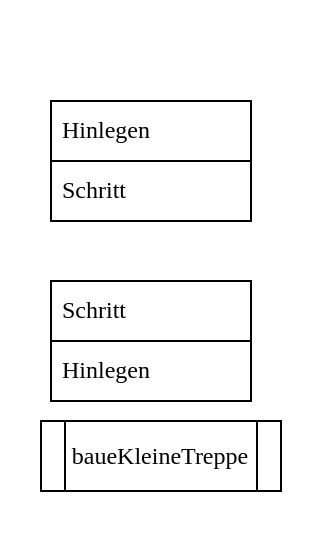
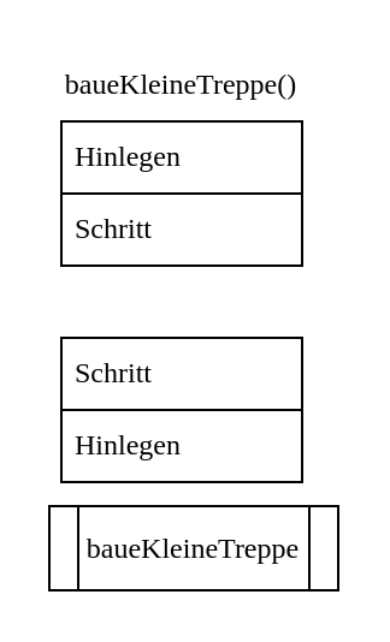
  <mxCell id="0" />
  <mxCell id="1" parent="0" />
  <mxCell id="2" value="" style="group" parent="1" vertex="1" connectable="0"><mxGeometry x="25" y="50" width="100" height="120" as="geometry" /></mxCell>
  <mxCell id="3" value="Hinlegen" style="rounded=0;whiteSpace=wrap;html=1;fontFamily=Alegreya;fontSource=https%3A%2F%2Ffonts.googleapis.com%2Fcss%3Ffamily%3DAlegreya;align=left;spacingLeft=3;spacing=3;spacingBottom=0;spacingRight=0;" parent="2" vertex="1"><mxGeometry width="100" height="30" as="geometry" /></mxCell>
  <mxCell id="4" value="Schritt" style="rounded=0;whiteSpace=wrap;html=1;fontFamily=Alegreya;fontSource=https%3A%2F%2Ffonts.googleapis.com%2Fcss%3Ffamily%3DAlegreya;align=left;spacingLeft=3;spacing=3;spacingBottom=0;spacingRight=0;" parent="2" vertex="1"><mxGeometry y="30" width="100" height="30" as="geometry" /></mxCell>
  <mxCell id="5" value="Schritt" style="rounded=0;whiteSpace=wrap;html=1;fontFamily=Alegreya;fontSource=https%3A%2F%2Ffonts.googleapis.com%2Fcss%3Ffamily%3DAlegreya;align=left;spacingLeft=3;spacing=3;spacingBottom=0;spacingRight=0;" parent="2" vertex="1"><mxGeometry y="90" width="100" height="30" as="geometry" /></mxCell>
  <mxCell id="6" value="baueKleineTreppe" style="shape=process;whiteSpace=wrap;html=1;backgroundOutline=1;fontFamily=Alegreya;fontSource=https%3A%2F%2Ffonts.googleapis.com%2Fcss%3Ffamily%3DAlegreya;" parent="1" vertex="1"><mxGeometry x="20" y="210" width="120" height="35" as="geometry" /></mxCell>
  <mxCell id="7" value="Hinlegen" style="rounded=0;whiteSpace=wrap;html=1;fontFamily=Alegreya;fontSource=https%3A%2F%2Ffonts.googleapis.com%2Fcss%3Ffamily%3DAlegreya;align=left;spacingLeft=3;spacing=3;spacingBottom=0;spacingRight=0;" vertex="1" parent="1"><mxGeometry x="25" y="170" width="100" height="30" as="geometry" /></mxCell>
+ <mxCell id="8" value="baueKleineTreppe()" style="text;html=1;strokeColor=none;fillColor=none;align=center;verticalAlign=middle;whiteSpace=wrap;rounded=0;fontFamily=Alegreya;fontSource=https%3A%2F%2Ffonts.googleapis.com%2Fcss%3Ffamily%3DAlegreya;" vertex="1" parent="1"><mxGeometry x="20" y="20" width="110" height="30" as="geometry" /></mxCell>
